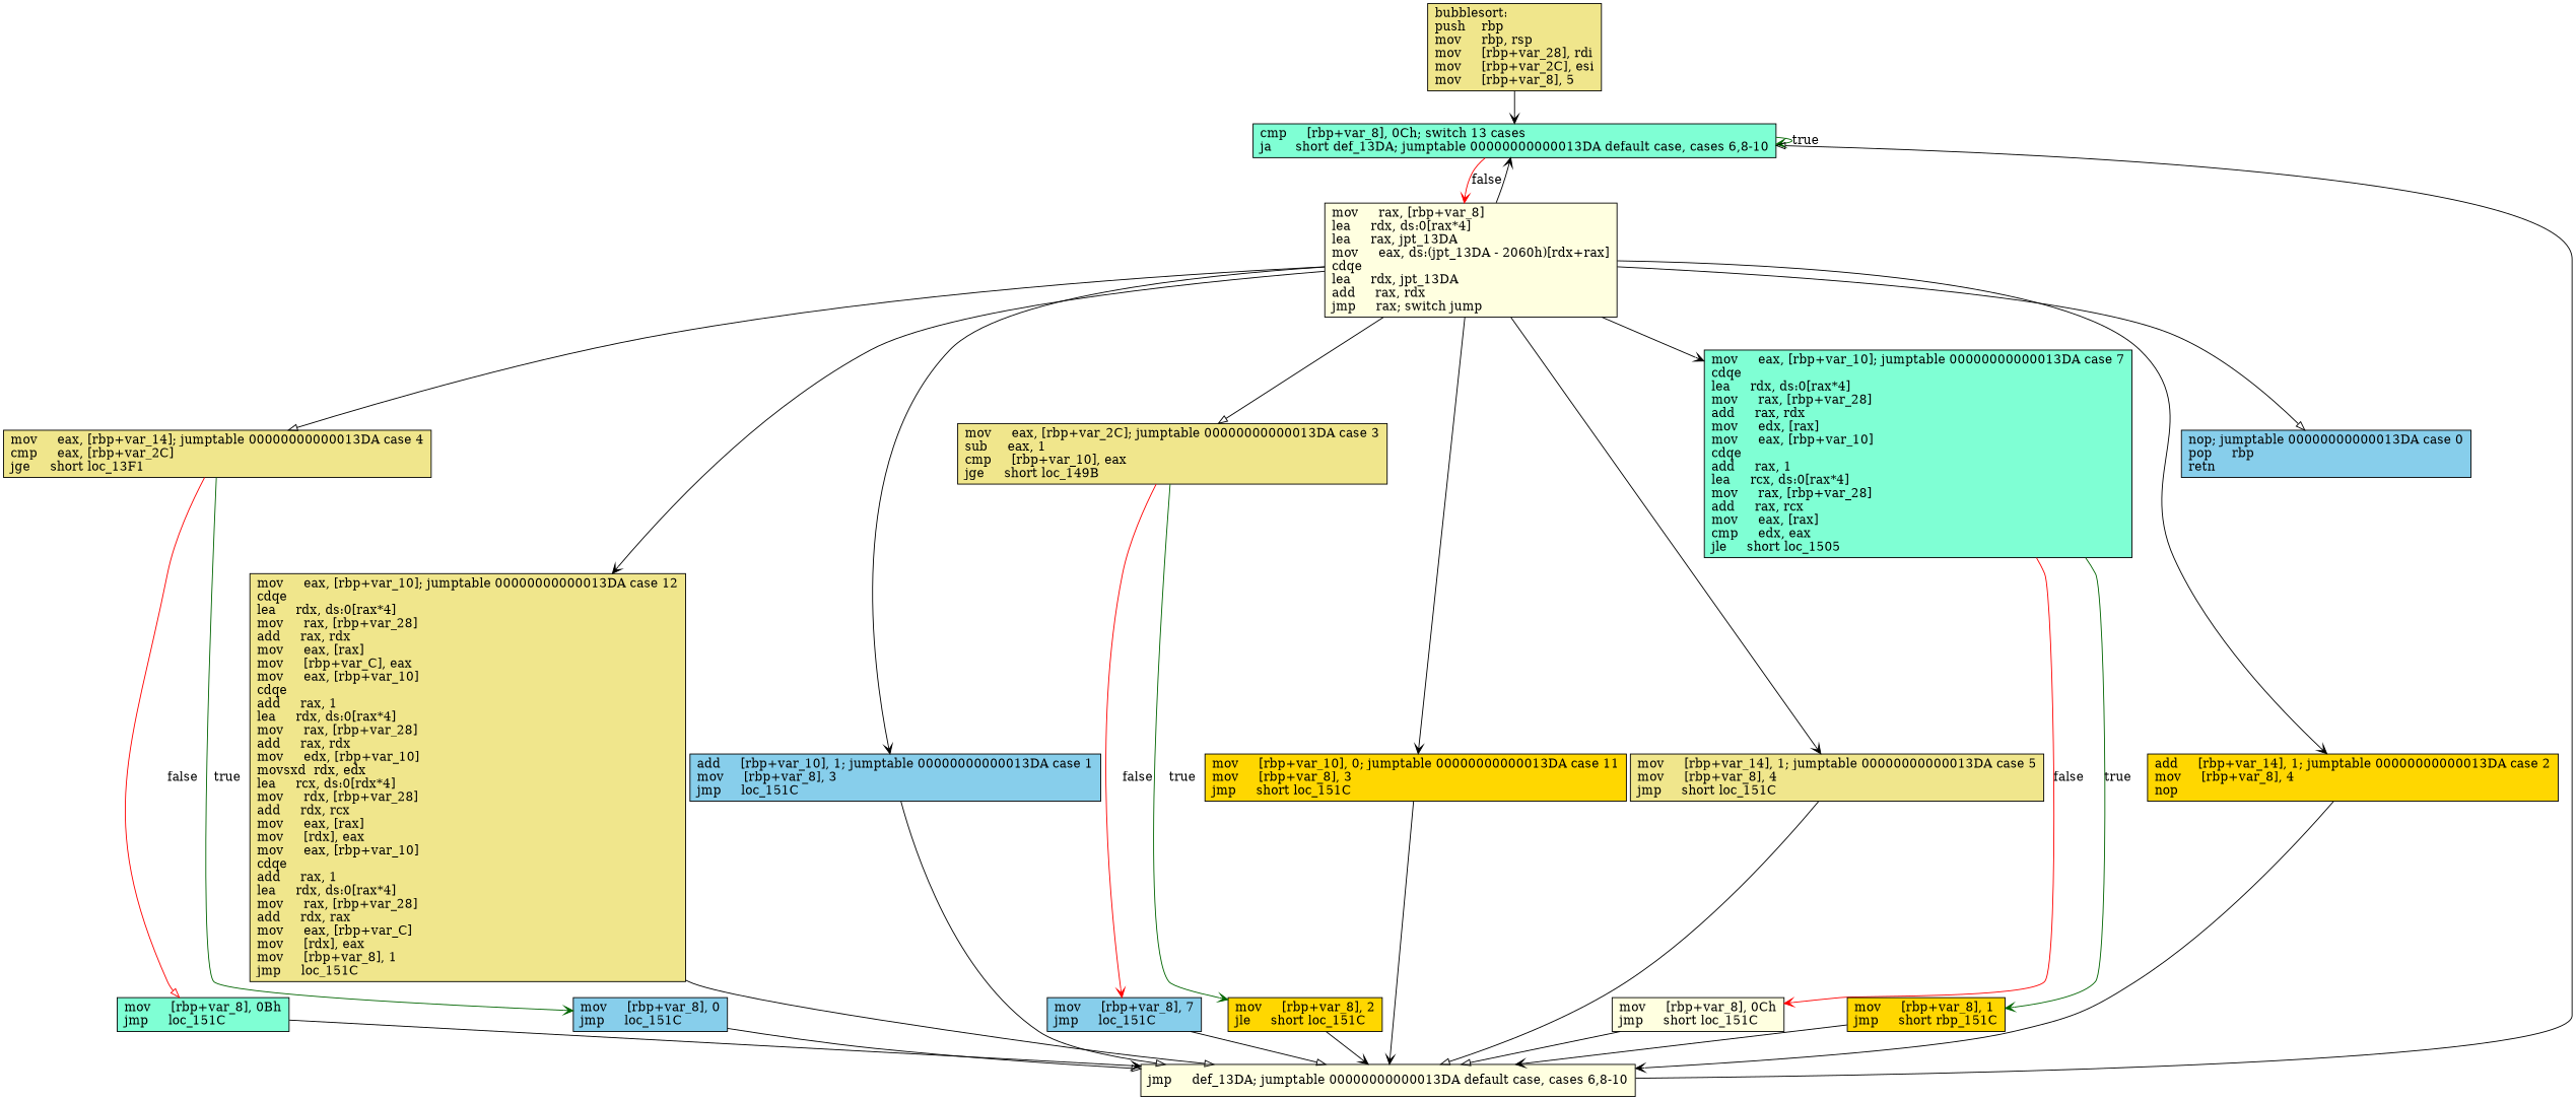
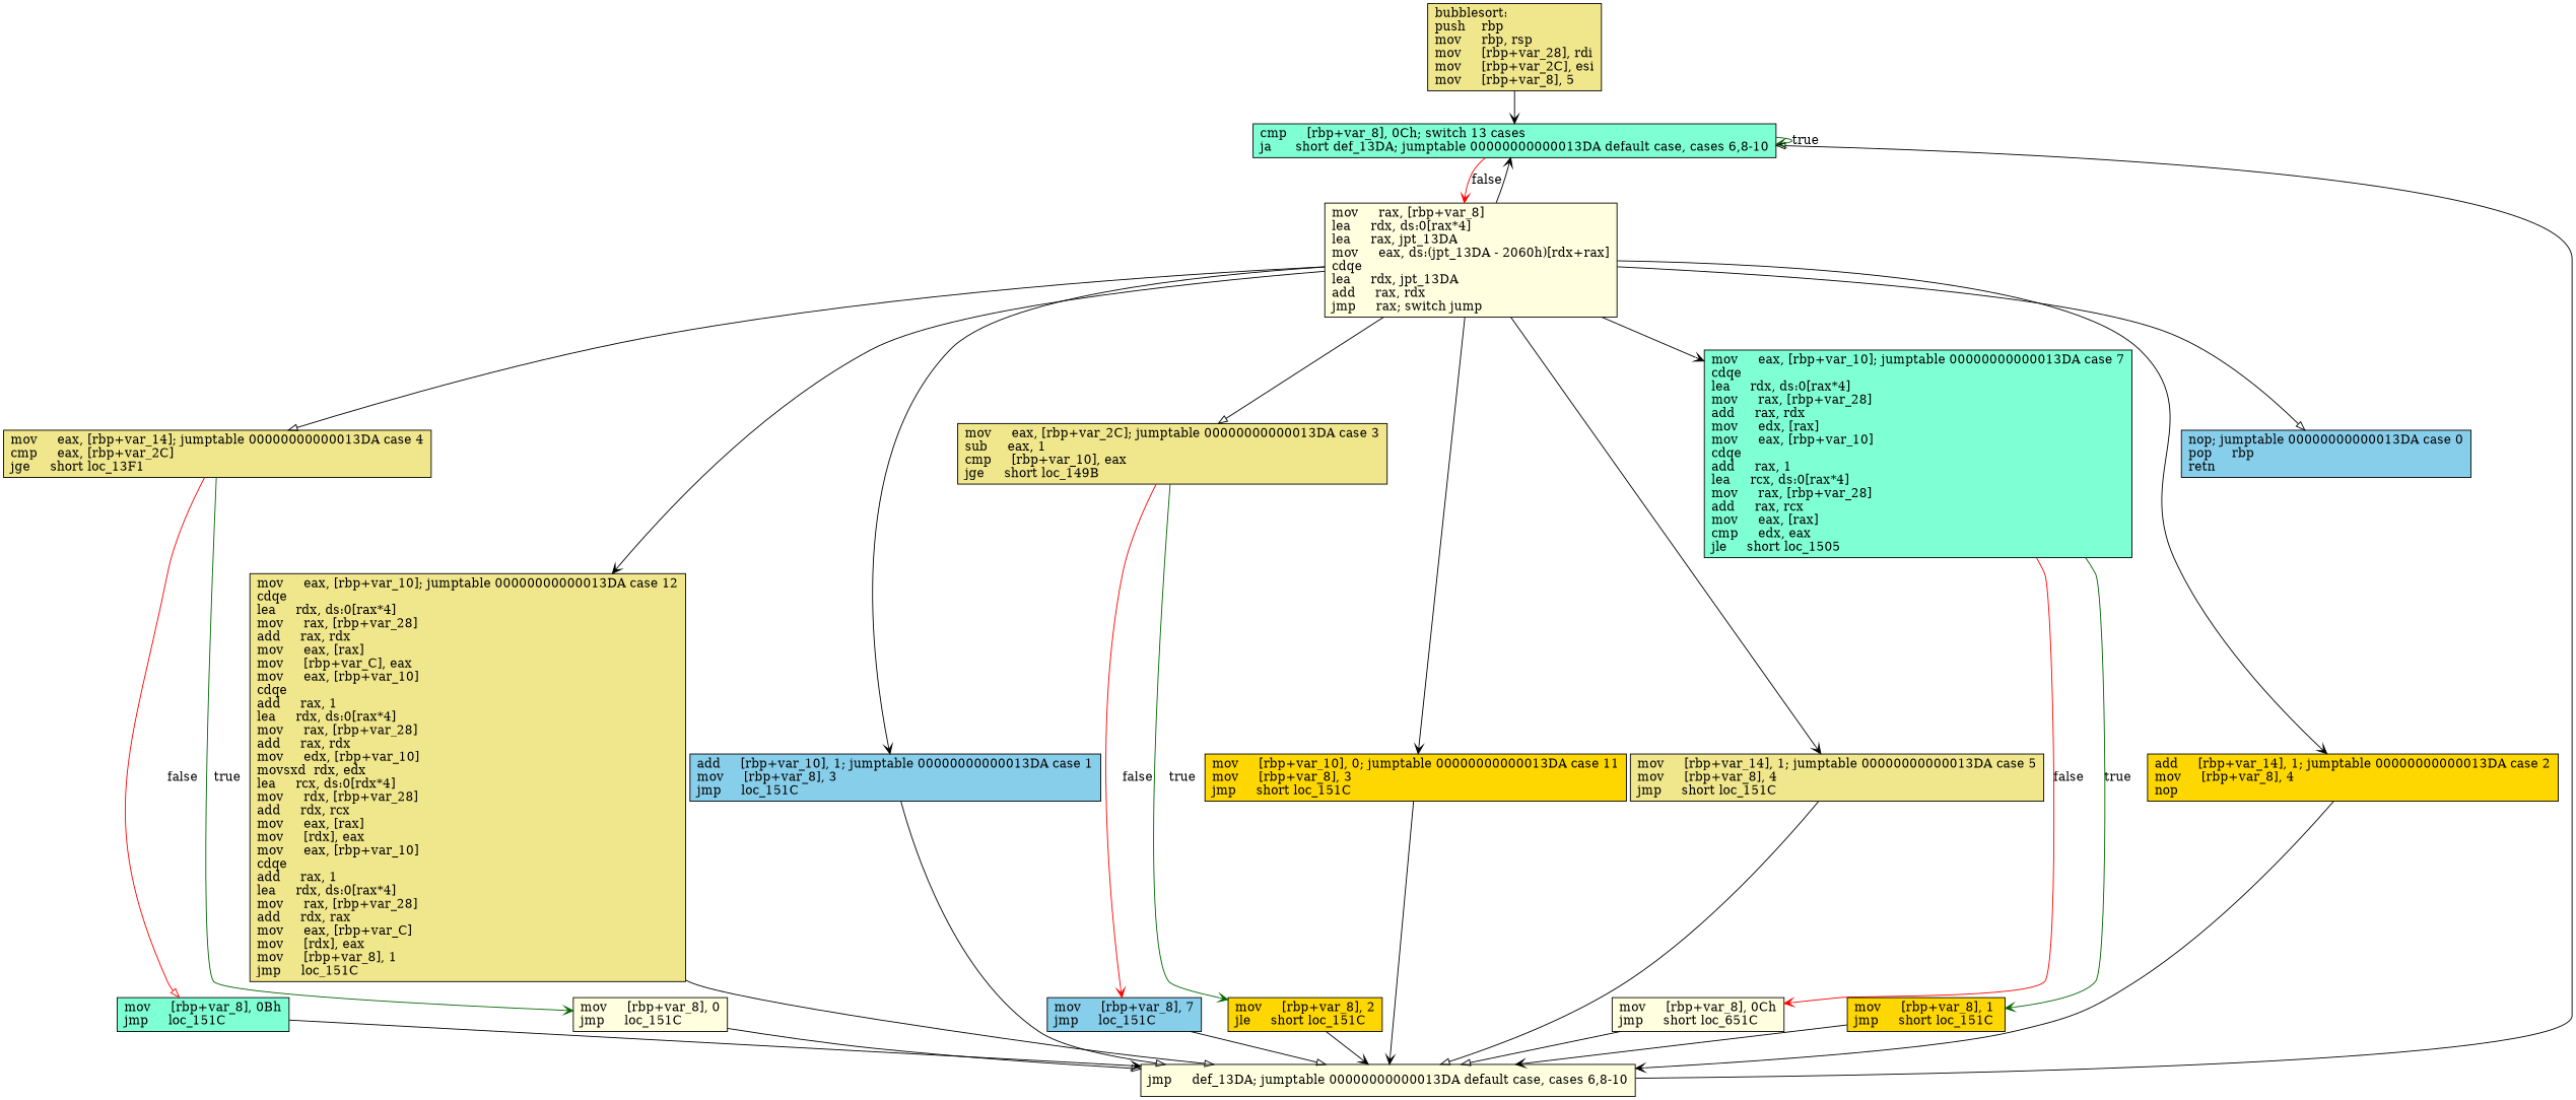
  digraph {
    node [fillcolor=khaki shape=box style=filled]
    edge [arrowhead=vee]
    n1 [label="bubblesort:\lpush    rbp\lmov     rbp, rsp\lmov     [rbp+var_28], rdi\lmov     [rbp+var_2C], esi\lmov     [rbp+var_8], 5\l"]
    n2 [fillcolor=aquamarine label="cmp     [rbp+var_8], 0Ch; switch 13 cases\lja      short def_13DA; jumptable 00000000000013DA default case, cases 6,8-10\l"]
    n3 [fillcolor=lightyellow label="mov     rax, [rbp+var_8]\llea     rdx, ds:0[rax*4]\llea     rax, jpt_13DA\lmov     eax, ds:(jpt_13DA - 2060h)[rdx+rax]\lcdqe\llea     rdx, jpt_13DA\ladd     rax, rdx\ljmp     rax; switch jump\l"]
    n4 [label="mov     eax, [rbp+var_14]; jumptable 00000000000013DA case 4\lcmp     eax, [rbp+var_2C]\ljge     short loc_13F1\l"]
    n5 [label="mov     eax, [rbp+var_10]; jumptable 00000000000013DA case 12\lcdqe\llea     rdx, ds:0[rax*4]\lmov     rax, [rbp+var_28]\ladd     rax, rdx\lmov     eax, [rax]\lmov     [rbp+var_C], eax\lmov     eax, [rbp+var_10]\lcdqe\ladd     rax, 1\llea     rdx, ds:0[rax*4]\lmov     rax, [rbp+var_28]\ladd     rax, rdx\lmov     edx, [rbp+var_10]\lmovsxd  rdx, edx\llea     rcx, ds:0[rdx*4]\lmov     rdx, [rbp+var_28]\ladd     rdx, rcx\lmov     eax, [rax]\lmov     [rdx], eax\lmov     eax, [rbp+var_10]\lcdqe\ladd     rax, 1\llea     rdx, ds:0[rax*4]\lmov     rax, [rbp+var_28]\ladd     rdx, rax\lmov     eax, [rbp+var_C]\lmov     [rdx], eax\lmov     [rbp+var_8], 1\ljmp     loc_151C\l"]
    n6 [fillcolor=skyblue label="add     [rbp+var_10], 1; jumptable 00000000000013DA case 1\lmov     [rbp+var_8], 3\ljmp     loc_151C\l"]
    n7 [label="mov     eax, [rbp+var_2C]; jumptable 00000000000013DA case 3\lsub     eax, 1\lcmp     [rbp+var_10], eax\ljge     short loc_149B\l"]
    n8 [fillcolor=gold label="mov     [rbp+var_10], 0; jumptable 00000000000013DA case 11\lmov     [rbp+var_8], 3\ljmp     short loc_151C\l"]
    n9 [label="mov     [rbp+var_14], 1; jumptable 00000000000013DA case 5\lmov     [rbp+var_8], 4\ljmp     short loc_151C\l"]
    n10 [fillcolor=aquamarine label="mov     eax, [rbp+var_10]; jumptable 00000000000013DA case 7\lcdqe\llea     rdx, ds:0[rax*4]\lmov     rax, [rbp+var_28]\ladd     rax, rdx\lmov     edx, [rax]\lmov     eax, [rbp+var_10]\lcdqe\ladd     rax, 1\llea     rcx, ds:0[rax*4]\lmov     rax, [rbp+var_28]\ladd     rax, rcx\lmov     eax, [rax]\lcmp     edx, eax\ljle     short loc_1505\l"]
    n11 [fillcolor=gold label="add     [rbp+var_14], 1; jumptable 00000000000013DA case 2\lmov     [rbp+var_8], 4\lnop\l"]
    n12 [fillcolor=skyblue label="nop; jumptable 00000000000013DA case 0\lpop     rbp\lretn\l"]
    n13 [fillcolor=aquamarine label="mov     [rbp+var_8], 0Bh\ljmp     loc_151C\l"]
-   n14 [fillcolor=skyblue label="mov     [rbp+var_8], 0\ljmp     loc_151C\l"]
+   n14 [fillcolor=lightyellow label="mov     [rbp+var_8], 0\ljmp     loc_151C\l"]
    n15 [fillcolor=lightyellow label="jmp     def_13DA; jumptable 00000000000013DA default case, cases 6,8-10\l"]
    n16 [fillcolor=skyblue label="mov     [rbp+var_8], 7\ljmp     loc_151C\l"]
    n17 [fillcolor=gold label="mov     [rbp+var_8], 2\ljle     short loc_151C\l"]
-   n18 [fillcolor=lightyellow label="mov     [rbp+var_8], 0Ch\ljmp     short loc_151C\l"]
-   n19 [fillcolor=gold label="mov     [rbp+var_8], 1\ljmp     short rbp_151C\l"]
+   n18 [fillcolor=lightyellow label="mov     [rbp+var_8], 0Ch\ljmp     short loc_651C\l"]
+   n19 [fillcolor=gold label="mov     [rbp+var_8], 1\ljmp     short loc_151C\l"]
    n1 -> n2
    n2 -> n2 [color=darkgreen label=true]
    n2 -> n3 [color=red label=false]
    n3 -> n2
    n3 -> n4 [arrowhead=onormal]
    n3 -> n5
    n3 -> n6
    n3 -> n7 [arrowhead=onormal]
    n3 -> n8
    n3 -> n9
    n3 -> n10
    n3 -> n11
    n3 -> n12 [arrowhead=onormal]
    n4 -> n13 [arrowhead=onormal color=red label=false]
    n4 -> n14 [color=darkgreen label=true]
    n5 -> n15 [arrowhead=onormal]
    n6 -> n15 [arrowhead=onormal]
    n7 -> n16 [color=red label=false]
    n7 -> n17 [color=darkgreen label=true]
    n8 -> n15
    n9 -> n15 [arrowhead=onormal]
    n10 -> n18 [color=red label=false]
    n10 -> n19 [color=darkgreen label=true]
    n11 -> n15
    n13 -> n15
    n14 -> n15 [arrowhead=onormal]
    n15 -> n2 [arrowhead=onormal]
    n16 -> n15 [arrowhead=onormal]
    n17 -> n15
    n18 -> n15 [arrowhead=onormal]
    n19 -> n15
  }
